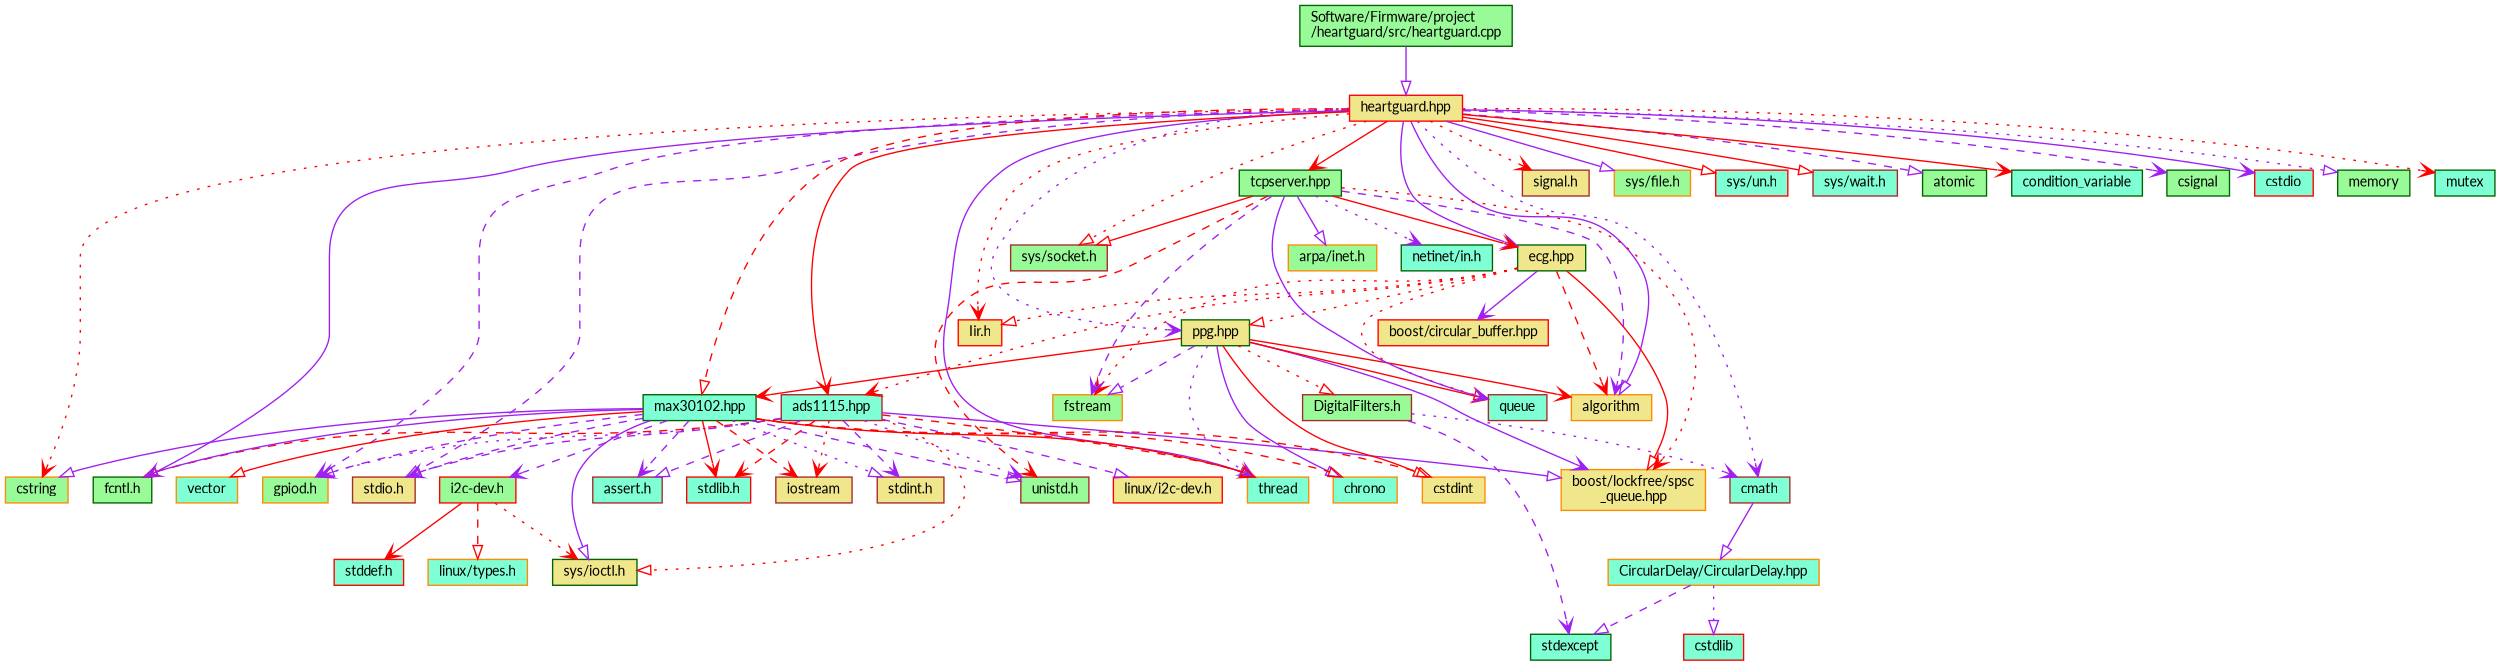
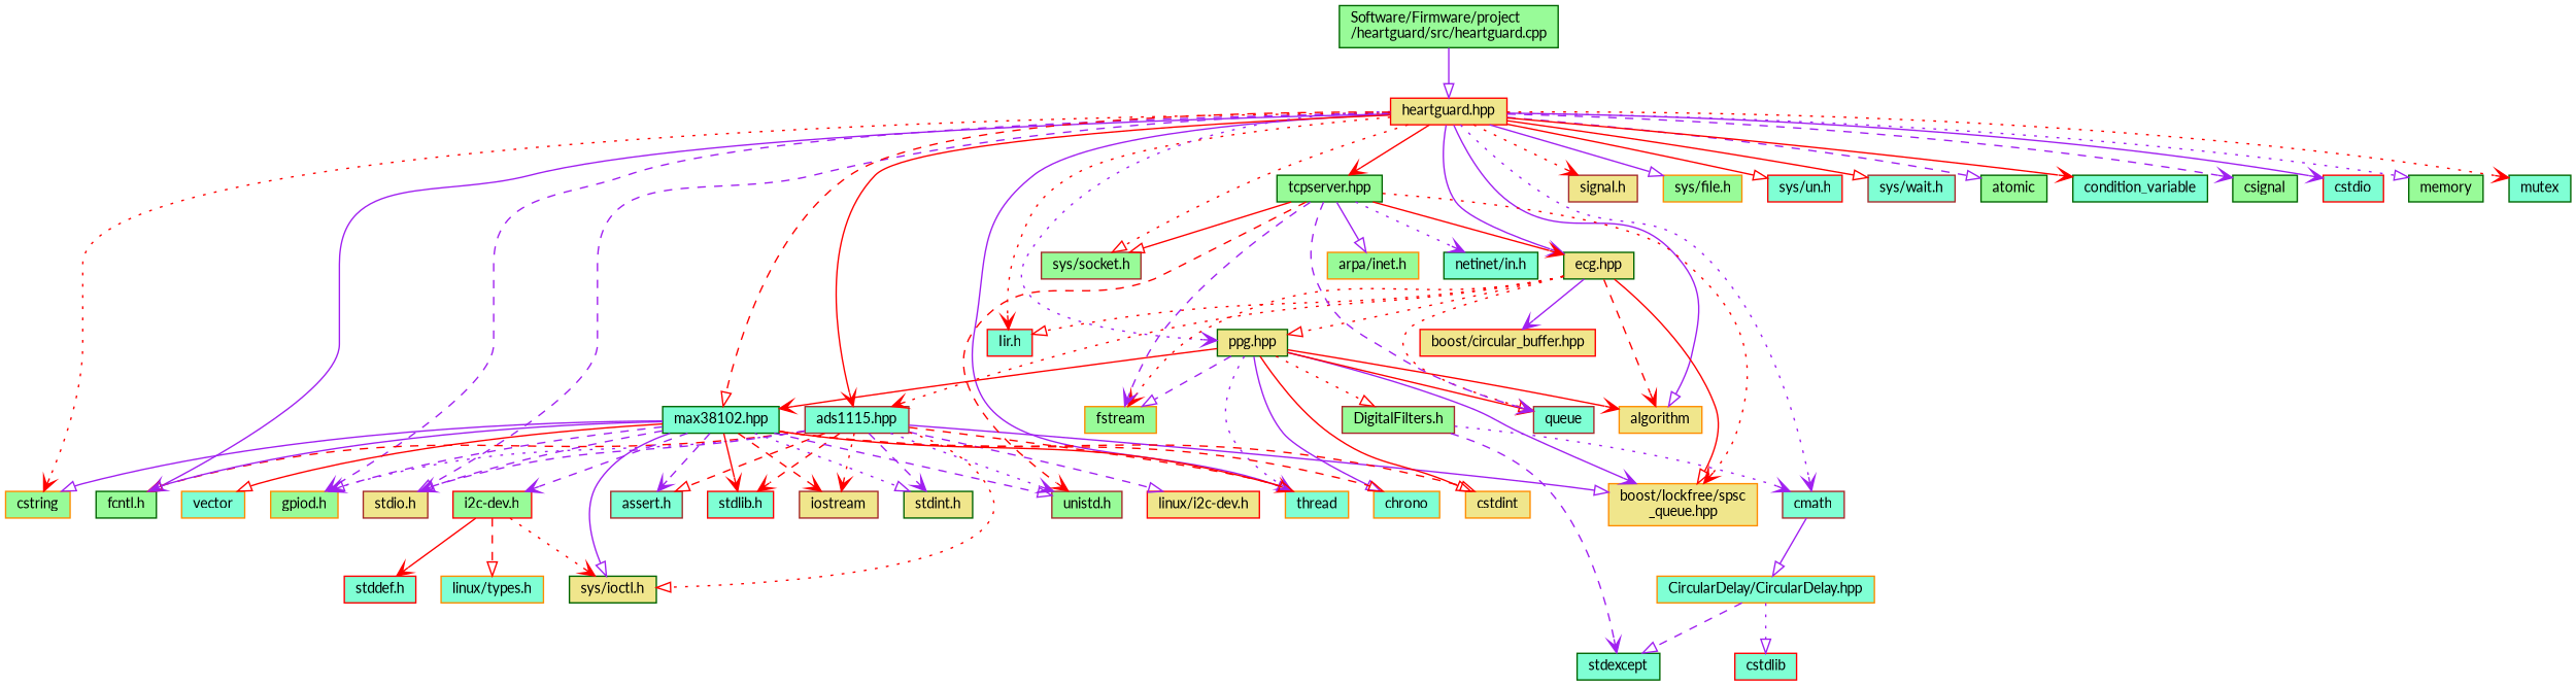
  digraph {
    fontname=Lato
    node [color=darkgreen fillcolor=aquamarine fontname=Lato fontsize=10 shape=box style=filled]
    edge [arrowhead=vee color=purple fontname=Lato fontsize=10 labelfontname=Helvetica labelfontsize=10 style=solid]
    n1 [fillcolor=palegreen fontcolor=black height=0.2 label="Software/Firmware/project\l/heartguard/src/heartguard.cpp" width=0.4]
    n2 [color=red fillcolor=khaki height=0.2 label="heartguard.hpp" width=0.4]
    n3 [fillcolor=palegreen height=0.2 label="fcntl.h" width=0.4]
    n4 [color=darkorange fillcolor=palegreen height=0.2 label="gpiod.h" width=0.4]
    n5 [color=brown fillcolor=khaki height=0.2 label="signal.h" width=0.4]
    n6 [color=brown fillcolor=khaki height=0.2 label="stdio.h" width=0.4]
    n7 [color=darkorange fillcolor=palegreen height=0.2 label="sys/file.h" width=0.4]
    n8 [color=brown fillcolor=palegreen height=0.2 label="sys/socket.h" width=0.4]
    n9 [color=red height=0.2 label="sys/un.h" width=0.4]
    n10 [color=brown height=0.2 label="sys/wait.h" width=0.4]
    n11 [color=darkorange fillcolor=khaki height=0.2 label=algorithm width=0.4]
    n12 [fillcolor=palegreen height=0.2 label=atomic width=0.4]
    n13 [color=brown height=0.2 label=cmath width=0.4]
    n14 [height=0.2 label=condition_variable width=0.4]
    n15 [fillcolor=palegreen height=0.2 label=csignal width=0.4]
    n16 [color=red height=0.2 label=cstdio width=0.4]
    n17 [color=darkorange fillcolor=palegreen height=0.2 label=cstring width=0.4]
    n18 [fillcolor=palegreen height=0.2 label=memory width=0.4]
    n19 [height=0.2 label=mutex width=0.4]
    n20 [color=darkorange height=0.2 label=thread width=0.4]
-   n21 [color=red fillcolor=khaki height=0.2 label="Iir.h" width=0.4]
+   n21 [color=red height=0.2 label="Iir.h" width=0.4]
    n22 [color=brown height=0.2 label="ads1115.hpp" width=0.4]
    n23 [fillcolor=khaki height=0.2 label="ecg.hpp" width=0.4]
    n24 [fillcolor=khaki height=0.2 label="ppg.hpp" width=0.4]
-   n25 [height=0.2 label="max30102.hpp" width=0.4]
+   n25 [height=0.2 label="max38102.hpp" width=0.4]
    n26 [fillcolor=palegreen height=0.2 label="tcpserver.hpp" width=0.4]
    n27 [color=brown fillcolor=palegreen height=0.2 label="unistd.h" width=0.4]
    n28 [color=darkorange height=0.2 label="CircularDelay/CircularDelay.hpp" width=0.4]
    n29 [color=brown fillcolor=khaki height=0.2 label=iostream width=0.4]
    n30 [color=brown height=0.2 label="assert.h" width=0.4]
    n31 [color=red fillcolor=khaki height=0.2 label="linux/i2c-dev.h" width=0.4]
-   n32 [color=brown fillcolor=khaki height=0.2 label="stdint.h" width=0.4]
+   n32 [fillcolor=khaki height=0.2 label="stdint.h" width=0.4]
    n33 [color=red height=0.2 label="stdlib.h" width=0.4]
    n34 [fillcolor=khaki height=0.2 label="sys/ioctl.h" width=0.4]
    n35 [color=darkorange fillcolor=khaki height=0.2 label="boost/lockfree/spsc\l_queue.hpp" width=0.4]
    n36 [color=red fillcolor=khaki height=0.2 label="boost/circular_buffer.hpp" width=0.4]
    n37 [color=darkorange fillcolor=palegreen height=0.2 label=fstream width=0.4]
    n38 [color=brown height=0.2 label=queue width=0.4]
    n39 [color=darkorange height=0.2 label=chrono width=0.4]
    n40 [color=darkorange fillcolor=khaki height=0.2 label=cstdint width=0.4]
    n41 [color=brown fillcolor=palegreen height=0.2 label="DigitalFilters.h" width=0.4]
    n42 [color=darkorange height=0.2 label=vector width=0.4]
    n43 [color=red fillcolor=palegreen height=0.2 label="i2c-dev.h" width=0.4]
    n44 [color=darkorange fillcolor=palegreen height=0.2 label="arpa/inet.h" width=0.4]
    n45 [height=0.2 label="netinet/in.h" width=0.4]
    n46 [height=0.2 label=stdexcept width=0.4]
    n47 [color=red height=0.2 label=cstdlib width=0.4]
    n48 [color=darkorange height=0.2 label="linux/types.h" width=0.4]
    n49 [color=red height=0.2 label="stddef.h" width=0.4]
    n1 -> n2 [arrowhead=onormal]
    n2 -> n3
    n2 -> n4 [style=dashed]
    n2 -> n5 [color=red style=dotted]
    n2 -> n6 [arrowhead=onormal style=dashed]
    n2 -> n7 [arrowhead=onormal]
    n2 -> n8 [arrowhead=onormal color=red style=dotted]
    n2 -> n9 [arrowhead=onormal color=red]
    n2 -> n10 [arrowhead=onormal color=red]
    n2 -> n11 [arrowhead=onormal]
    n2 -> n12 [arrowhead=onormal style=dashed]
    n2 -> n13 [style=dotted]
    n2 -> n14 [color=red]
    n2 -> n15 [style=dashed]
    n2 -> n16
    n2 -> n17 [color=red style=dotted]
    n2 -> n18 [arrowhead=onormal style=dotted]
    n2 -> n19 [color=red style=dotted]
    n2 -> n20 [arrowhead=onormal]
    n2 -> n21 [color=red style=dotted]
    n2 -> n22 [color=red]
    n2 -> n23
    n2 -> n24 [style=dotted]
    n2 -> n25 [arrowhead=onormal color=red style=dashed]
    n2 -> n26 [color=red]
    n13 -> n28 [arrowhead=onormal]
    n22 -> n3 [arrowhead=onormal color=red style=dashed]
    n22 -> n4 [style=dotted]
    n22 -> n6 [arrowhead=onormal style=dashed]
    n22 -> n20 [color=red style=dashed]
    n22 -> n27 [style=dotted]
    n22 -> n29 [color=red style=dotted]
-   n22 -> n30 [arrowhead=onormal style=dashed]
+   n22 -> n30 [arrowhead=onormal color=red style=dashed]
    n22 -> n31 [arrowhead=onormal style=dashed]
    n22 -> n32 [style=dashed]
    n22 -> n33 [color=red style=dashed]
    n22 -> n34 [arrowhead=onormal color=red style=dotted]
    n22 -> n35 [arrowhead=onormal]
    n23 -> n11 [color=red style=dashed]
    n23 -> n21 [arrowhead=onormal color=red style=dotted]
    n23 -> n22 [color=red style=dotted]
    n23 -> n24 [arrowhead=onormal color=red style=dotted]
    n23 -> n35 [arrowhead=onormal color=red]
    n23 -> n36
    n23 -> n37 [color=red style=dotted]
    n23 -> n38 [arrowhead=onormal color=red style=dotted]
    n24 -> n11 [color=red]
    n24 -> n20 [style=dotted]
    n24 -> n25 [color=red]
    n24 -> n35
    n24 -> n37 [arrowhead=onormal style=dashed]
    n24 -> n38 [color=red]
    n24 -> n39 [arrowhead=onormal]
    n24 -> n40 [arrowhead=onormal color=red]
    n24 -> n41 [arrowhead=onormal color=red style=dotted]
    n25 -> n3 [arrowhead=onormal]
    n25 -> n4 [arrowhead=onormal style=dashed]
    n25 -> n6 [style=dashed]
    n25 -> n17 [arrowhead=onormal]
    n25 -> n20 [arrowhead=onormal color=red]
    n25 -> n27 [arrowhead=onormal style=dashed]
    n25 -> n29 [color=red style=dashed]
    n25 -> n30 [style=dashed]
    n25 -> n32 [arrowhead=onormal style=dotted]
    n25 -> n33 [color=red]
    n25 -> n34 [arrowhead=onormal]
    n25 -> n39 [arrowhead=onormal color=red style=dashed]
    n25 -> n40 [arrowhead=onormal color=red style=dashed]
    n25 -> n42 [arrowhead=onormal color=red]
    n25 -> n43 [style=dashed]
    n26 -> n8 [arrowhead=onormal color=red]
-   n26 -> n11 [style=dashed]
    n26 -> n23 [color=red]
    n26 -> n27 [color=red style=dashed]
    n26 -> n35 [color=red style=dotted]
    n26 -> n37 [style=dashed]
-   n26 -> n38
+   n26 -> n38 [style=dashed]
    n26 -> n44 [arrowhead=onormal]
    n26 -> n45 [style=dotted]
    n28 -> n46 [arrowhead=onormal style=dashed]
    n28 -> n47 [arrowhead=onormal style=dotted]
    n41 -> n13 [style=dotted]
    n41 -> n46 [style=dashed]
    n43 -> n34 [color=red style=dotted]
    n43 -> n48 [arrowhead=onormal color=red style=dashed]
    n43 -> n49 [color=red]
  }
